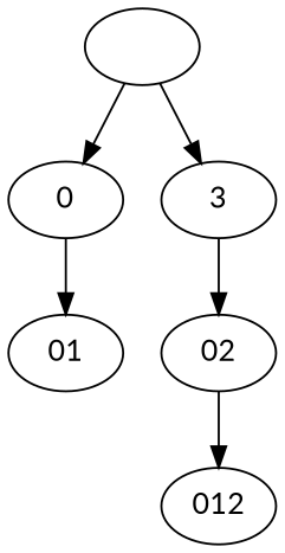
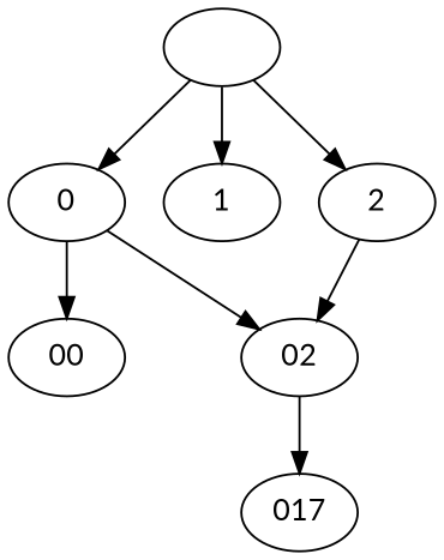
  digraph {
    fontname=Lato
    node [fontname=Lato]
    edge [fontname=Lato]
    ""
    0
-   2 [label=3]
-   01
+   1
+   2
+   01 [label=00]
    02
-   012
+   012 [label=017]
    subgraph sub_1 {
      rank=same
      ""
    }
    subgraph sub_2 {
      rank=same
      0
+     1
      2
    }
    subgraph sub_3 {
      rank=same
      01
      02
    }
    subgraph sub_4 {
      rank=same
      012
    }
    "" -> 0
+   "" -> 1
    "" -> 2
    0 -> 01
+   0 -> 02
    2 -> 02
    02 -> 012
  }
